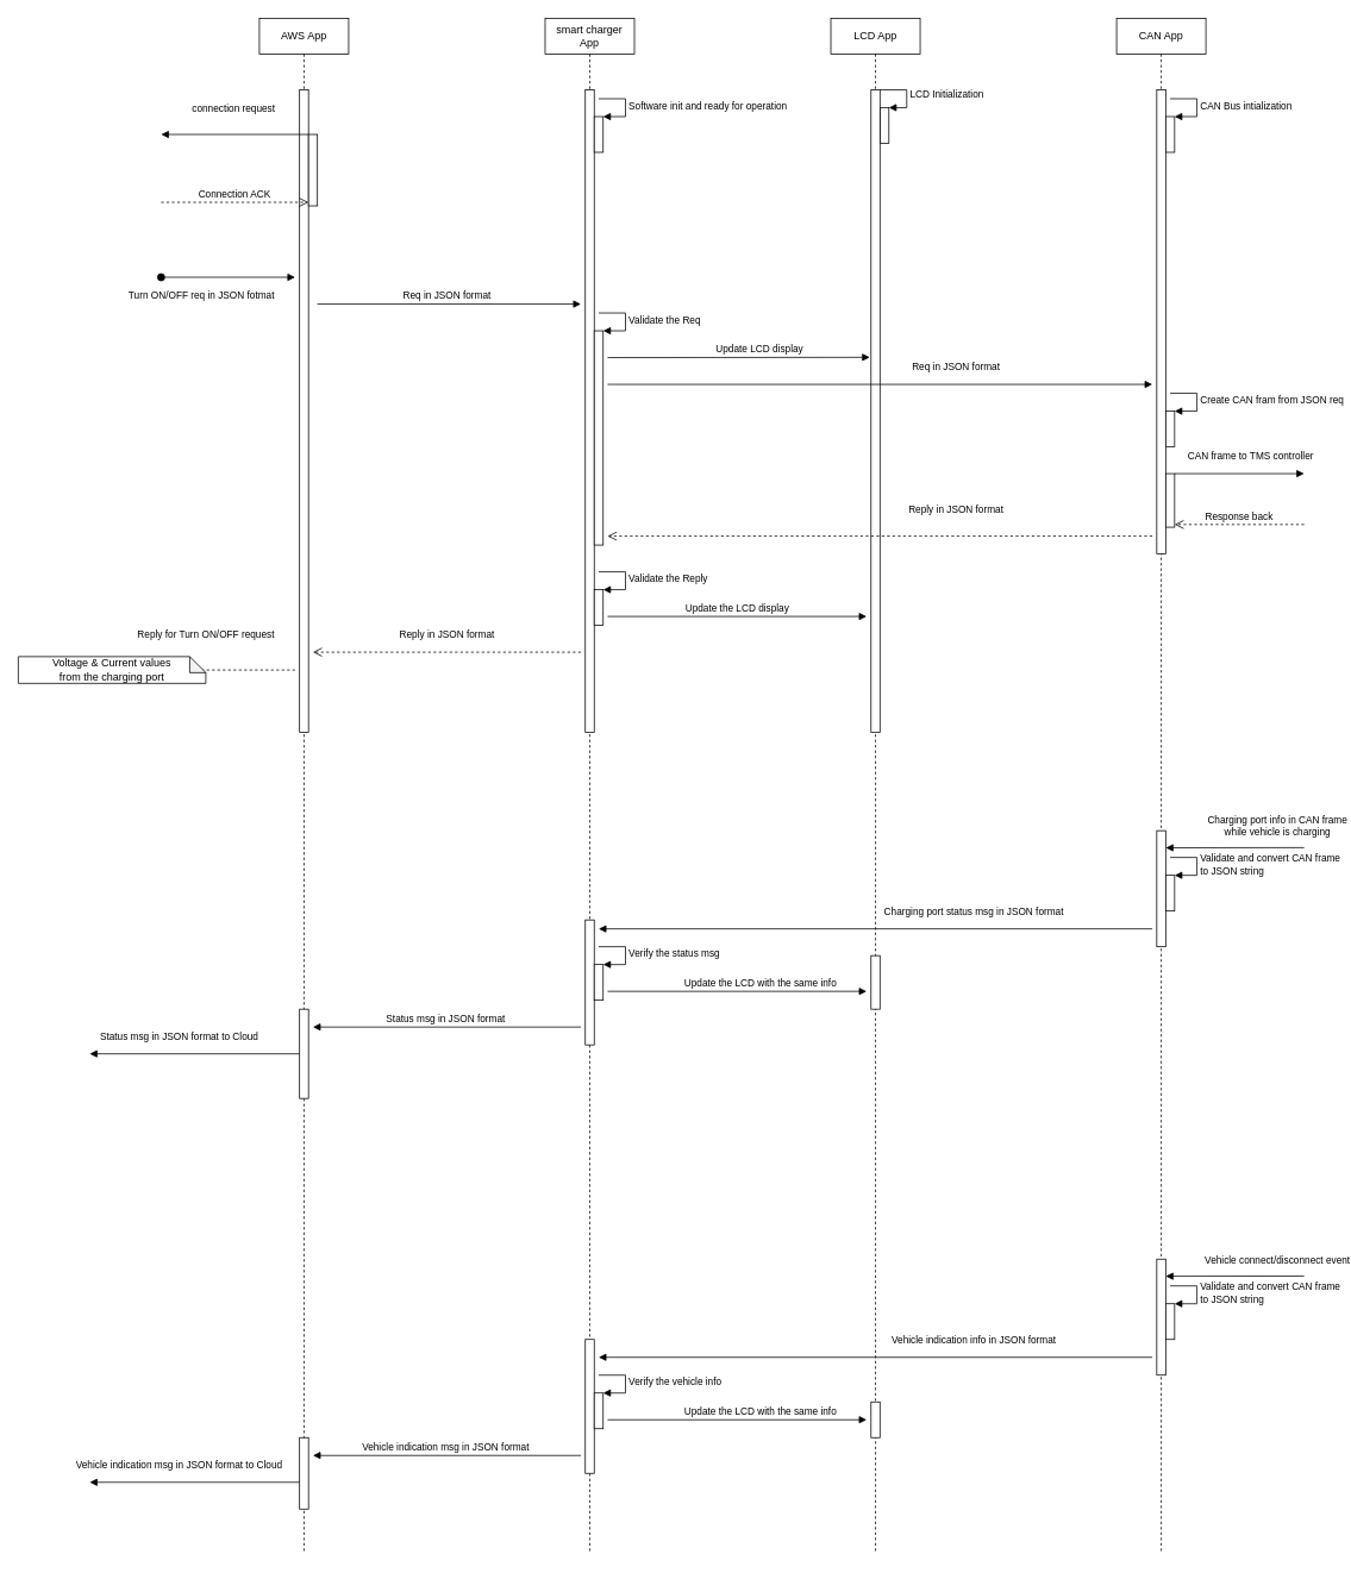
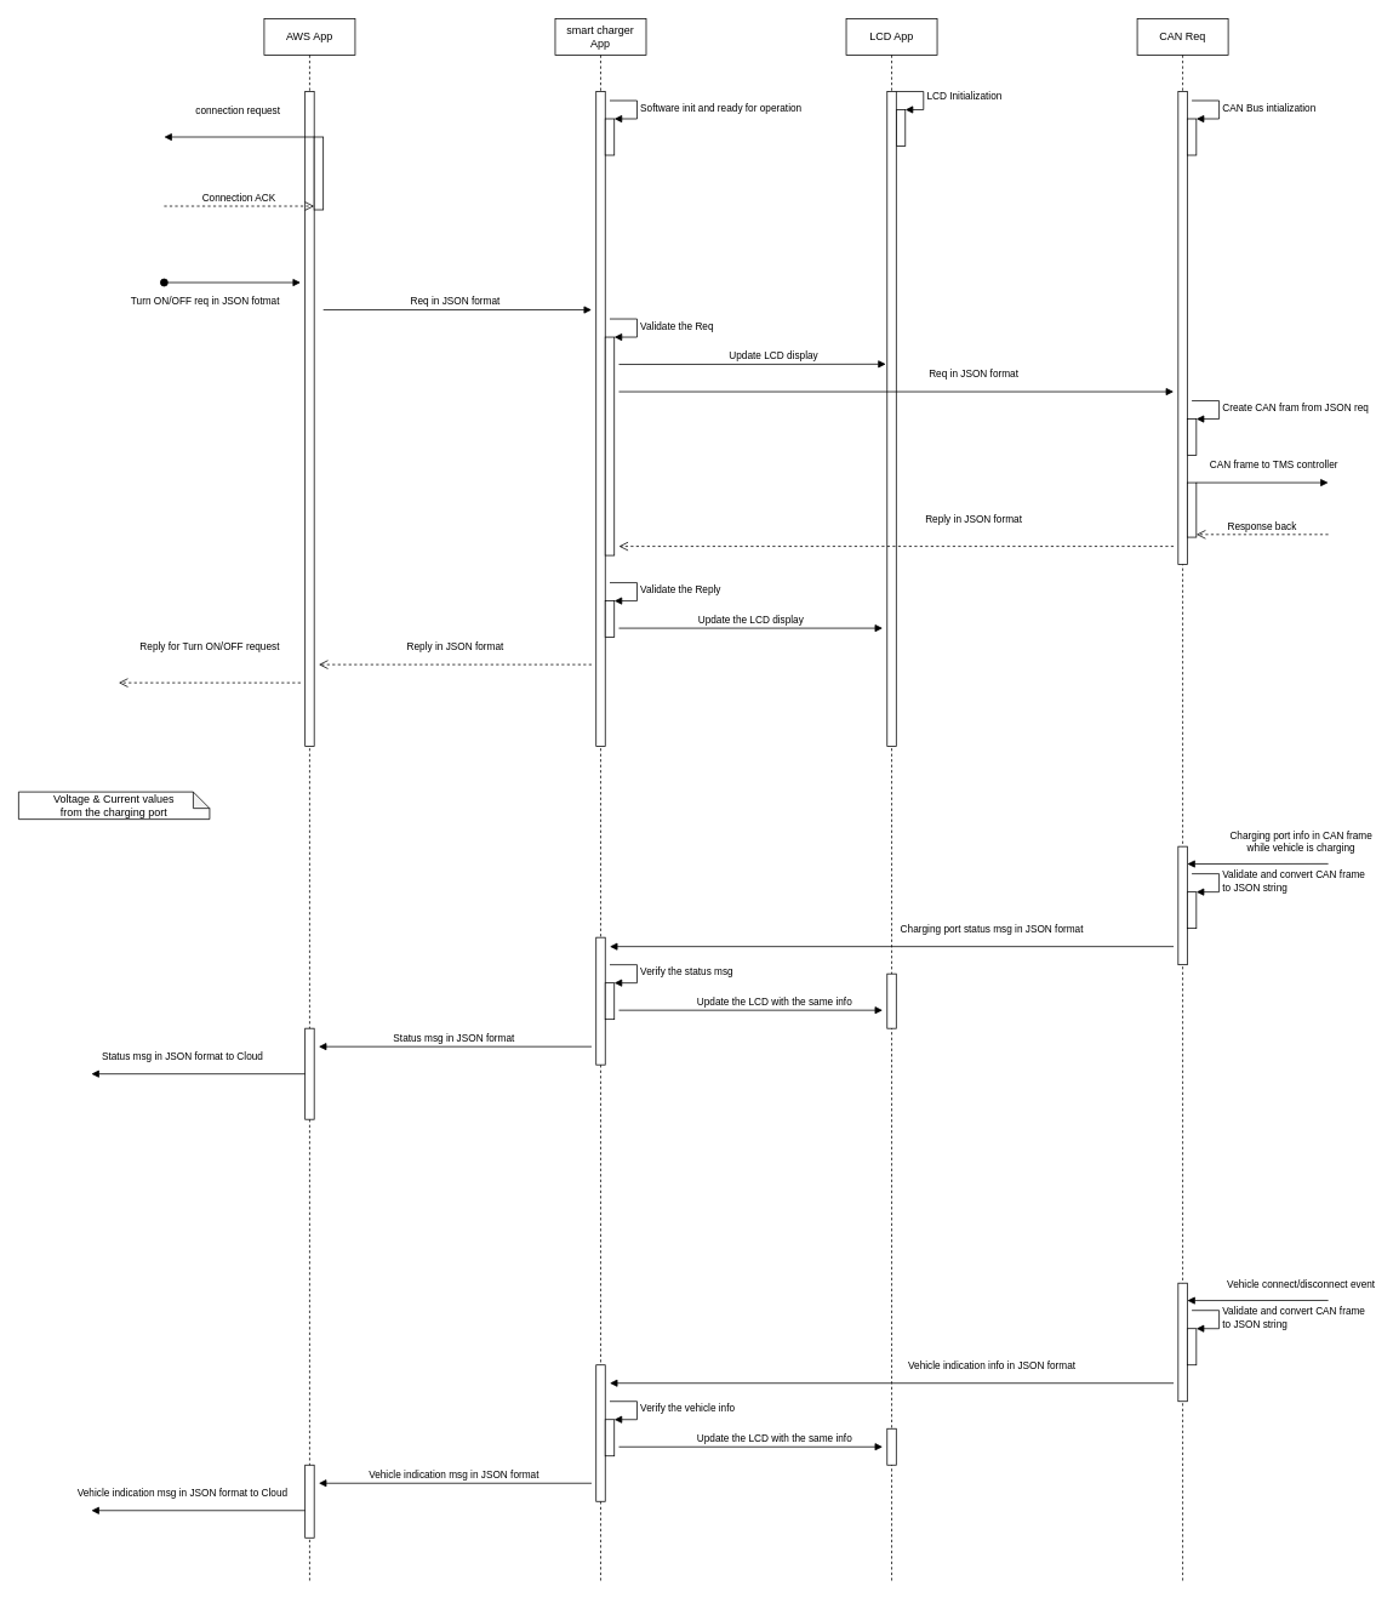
  <mxCell id="0" />
  <mxCell id="1" parent="0" />
  <mxCell id="2" value="AWS App" style="shape=umlLifeline;perimeter=lifelinePerimeter;whiteSpace=wrap;html=1;container=1;collapsible=0;recursiveResize=0;outlineConnect=0;" vertex="1" parent="1"><mxGeometry x="290" y="20" width="100" height="1720" as="geometry" /></mxCell>
  <mxCell id="3" value="" style="html=1;points=[];perimeter=orthogonalPerimeter;" vertex="1" parent="2"><mxGeometry x="45" y="80" width="10" height="720" as="geometry" /></mxCell>
  <mxCell id="4" value="Turn ON/OFF req in JSON fotmat" style="html=1;verticalAlign=bottom;startArrow=oval;endArrow=block;startSize=8;rounded=0;" edge="1" parent="2"><mxGeometry x="-0.394" y="-30" relative="1" as="geometry"><mxPoint x="-110" y="290" as="sourcePoint" /><mxPoint x="40" y="290" as="targetPoint" /><mxPoint as="offset" /></mxGeometry></mxCell>
  <mxCell id="5" value="" style="html=1;points=[];perimeter=orthogonalPerimeter;" vertex="1" parent="2"><mxGeometry x="55" y="130" width="10" height="80" as="geometry" /></mxCell>
  <mxCell id="6" value="Req in JSON format" style="html=1;verticalAlign=bottom;endArrow=block;rounded=0;" edge="1" parent="2"><mxGeometry x="-0.017" width="80" relative="1" as="geometry"><mxPoint x="65" y="320" as="sourcePoint" /><mxPoint x="360" y="320" as="targetPoint" /><mxPoint as="offset" /></mxGeometry></mxCell>
  <mxCell id="7" value="" style="html=1;points=[];perimeter=orthogonalPerimeter;" vertex="1" parent="2"><mxGeometry x="45" y="1110" width="10" height="100" as="geometry" /></mxCell>
  <mxCell id="8" value="Status msg in JSON format to Cloud" style="html=1;verticalAlign=bottom;endArrow=block;rounded=0;" edge="1" parent="2"><mxGeometry x="0.149" y="-10" width="80" relative="1" as="geometry"><mxPoint x="45" y="1160" as="sourcePoint" /><mxPoint x="-190" y="1160" as="targetPoint" /><mxPoint as="offset" /></mxGeometry></mxCell>
  <mxCell id="9" value="smart charger App" style="shape=umlLifeline;perimeter=lifelinePerimeter;whiteSpace=wrap;html=1;container=1;collapsible=0;recursiveResize=0;outlineConnect=0;" vertex="1" parent="1"><mxGeometry x="610" y="20" width="100" height="1720" as="geometry" /></mxCell>
  <mxCell id="10" value="" style="html=1;points=[];perimeter=orthogonalPerimeter;" vertex="1" parent="9"><mxGeometry x="45" y="80" width="10" height="720" as="geometry" /></mxCell>
  <mxCell id="11" value="" style="html=1;points=[];perimeter=orthogonalPerimeter;" vertex="1" parent="9"><mxGeometry x="55" y="110" width="10" height="40" as="geometry" /></mxCell>
  <mxCell id="12" value="Software init and ready for operation" style="edgeStyle=orthogonalEdgeStyle;html=1;align=left;spacingLeft=2;endArrow=block;rounded=0;entryX=1;entryY=0;" edge="1" target="11" parent="9"><mxGeometry relative="1" as="geometry"><mxPoint x="60" y="90" as="sourcePoint" /><Array as="points"><mxPoint x="90" y="90" /></Array></mxGeometry></mxCell>
  <mxCell id="13" value="" style="html=1;points=[];perimeter=orthogonalPerimeter;" vertex="1" parent="9"><mxGeometry x="55" y="350" width="10" height="240" as="geometry" /></mxCell>
  <mxCell id="14" value="Validate the Req" style="edgeStyle=orthogonalEdgeStyle;html=1;align=left;spacingLeft=2;endArrow=block;rounded=0;entryX=1;entryY=0;" edge="1" target="13" parent="9"><mxGeometry relative="1" as="geometry"><mxPoint x="60" y="330" as="sourcePoint" /><Array as="points"><mxPoint x="90" y="330" /></Array></mxGeometry></mxCell>
  <mxCell id="15" value="Update LCD display" style="html=1;verticalAlign=bottom;endArrow=block;rounded=0;entryX=-0.14;entryY=0.284;entryDx=0;entryDy=0;entryPerimeter=0;" edge="1" parent="9"><mxGeometry x="0.158" width="80" relative="1" as="geometry"><mxPoint x="70" y="380" as="sourcePoint" /><mxPoint x="363.6" y="379.68" as="targetPoint" /><mxPoint as="offset" /></mxGeometry></mxCell>
  <mxCell id="16" value="" style="html=1;points=[];perimeter=orthogonalPerimeter;" vertex="1" parent="9"><mxGeometry x="55" y="640" width="10" height="40" as="geometry" /></mxCell>
  <mxCell id="17" value="Validate the Reply" style="edgeStyle=orthogonalEdgeStyle;html=1;align=left;spacingLeft=2;endArrow=block;rounded=0;entryX=1;entryY=0;" edge="1" target="16" parent="9"><mxGeometry relative="1" as="geometry"><mxPoint x="60" y="620" as="sourcePoint" /><Array as="points"><mxPoint x="90" y="620" /></Array></mxGeometry></mxCell>
  <mxCell id="18" value="Update the LCD display" style="html=1;verticalAlign=bottom;endArrow=block;rounded=0;" edge="1" parent="9"><mxGeometry width="80" relative="1" as="geometry"><mxPoint x="70" y="670" as="sourcePoint" /><mxPoint x="360" y="670" as="targetPoint" /></mxGeometry></mxCell>
  <mxCell id="19" value="Reply in JSON format" style="html=1;verticalAlign=bottom;endArrow=open;dashed=1;endSize=8;rounded=0;" edge="1" parent="9"><mxGeometry y="-10" relative="1" as="geometry"><mxPoint x="40" y="710" as="sourcePoint" /><mxPoint x="-260" y="710" as="targetPoint" /><mxPoint as="offset" /></mxGeometry></mxCell>
  <mxCell id="20" value="" style="html=1;points=[];perimeter=orthogonalPerimeter;" vertex="1" parent="9"><mxGeometry x="45" y="1010" width="10" height="140" as="geometry" /></mxCell>
  <mxCell id="21" value="" style="html=1;points=[];perimeter=orthogonalPerimeter;" vertex="1" parent="9"><mxGeometry x="55" y="1060" width="10" height="40" as="geometry" /></mxCell>
  <mxCell id="22" value="Verify the status msg" style="edgeStyle=orthogonalEdgeStyle;html=1;align=left;spacingLeft=2;endArrow=block;rounded=0;entryX=1;entryY=0;" edge="1" target="21" parent="9"><mxGeometry relative="1" as="geometry"><mxPoint x="60" y="1040" as="sourcePoint" /><Array as="points"><mxPoint x="90" y="1040" /></Array></mxGeometry></mxCell>
  <mxCell id="23" value="LCD App" style="shape=umlLifeline;perimeter=lifelinePerimeter;whiteSpace=wrap;html=1;container=1;collapsible=0;recursiveResize=0;outlineConnect=0;" vertex="1" parent="1"><mxGeometry x="930" y="20" width="100" height="1720" as="geometry" /></mxCell>
  <mxCell id="24" value="" style="html=1;points=[];perimeter=orthogonalPerimeter;" vertex="1" parent="23"><mxGeometry x="55" y="100" width="10" height="40" as="geometry" /></mxCell>
  <mxCell id="25" value="LCD Initialization" style="edgeStyle=orthogonalEdgeStyle;html=1;align=left;spacingLeft=2;endArrow=block;rounded=0;entryX=1;entryY=0;" edge="1" target="24" parent="23"><mxGeometry relative="1" as="geometry"><mxPoint x="55" y="80" as="sourcePoint" /><Array as="points"><mxPoint x="85" y="80" /></Array></mxGeometry></mxCell>
  <mxCell id="26" value="" style="html=1;points=[];perimeter=orthogonalPerimeter;" vertex="1" parent="23"><mxGeometry x="45" y="80" width="10" height="720" as="geometry" /></mxCell>
  <mxCell id="27" value="" style="html=1;points=[];perimeter=orthogonalPerimeter;" vertex="1" parent="23"><mxGeometry x="45" y="1050" width="10" height="60" as="geometry" /></mxCell>
- <mxCell id="28" value="CAN App" style="shape=umlLifeline;perimeter=lifelinePerimeter;whiteSpace=wrap;html=1;container=1;collapsible=0;recursiveResize=0;outlineConnect=0;" vertex="1" parent="1"><mxGeometry x="1250" y="20" width="100" height="1720" as="geometry" /></mxCell>
+ <mxCell id="28" value="CAN Req" style="shape=umlLifeline;perimeter=lifelinePerimeter;whiteSpace=wrap;html=1;container=1;collapsible=0;recursiveResize=0;outlineConnect=0;" vertex="1" parent="1"><mxGeometry x="1250" y="20" width="100" height="1720" as="geometry" /></mxCell>
  <mxCell id="29" value="" style="html=1;points=[];perimeter=orthogonalPerimeter;" vertex="1" parent="28"><mxGeometry x="45" y="80" width="10" height="520" as="geometry" /></mxCell>
  <mxCell id="30" value="" style="html=1;points=[];perimeter=orthogonalPerimeter;" vertex="1" parent="28"><mxGeometry x="55" y="110" width="10" height="40" as="geometry" /></mxCell>
  <mxCell id="31" value="CAN Bus intialization" style="edgeStyle=orthogonalEdgeStyle;html=1;align=left;spacingLeft=2;endArrow=block;rounded=0;entryX=1;entryY=0;" edge="1" target="30" parent="28"><mxGeometry relative="1" as="geometry"><mxPoint x="60" y="90" as="sourcePoint" /><Array as="points"><mxPoint x="90" y="90" /></Array></mxGeometry></mxCell>
  <mxCell id="32" value="" style="html=1;points=[];perimeter=orthogonalPerimeter;" vertex="1" parent="28"><mxGeometry x="55" y="440" width="10" height="40" as="geometry" /></mxCell>
  <mxCell id="33" value="Create CAN fram from JSON req" style="edgeStyle=orthogonalEdgeStyle;html=1;align=left;spacingLeft=2;endArrow=block;rounded=0;entryX=1;entryY=0;" edge="1" target="32" parent="28"><mxGeometry relative="1" as="geometry"><mxPoint x="60" y="420" as="sourcePoint" /><Array as="points"><mxPoint x="90" y="420" /></Array></mxGeometry></mxCell>
  <mxCell id="34" value="" style="html=1;points=[];perimeter=orthogonalPerimeter;" vertex="1" parent="28"><mxGeometry x="55" y="510" width="10" height="60" as="geometry" /></mxCell>
  <mxCell id="35" value="CAN frame to TMS controller" style="html=1;verticalAlign=bottom;endArrow=block;entryX=1;entryY=0;rounded=0;exitX=1;exitY=0;exitDx=0;exitDy=0;" edge="1" parent="28" source="34"><mxGeometry x="0.172" y="10" relative="1" as="geometry"><mxPoint x="210" y="510" as="targetPoint" /><mxPoint as="offset" /></mxGeometry></mxCell>
  <mxCell id="36" value="Response back" style="html=1;verticalAlign=bottom;endArrow=open;dashed=1;endSize=8;exitX=1;exitY=0.95;rounded=0;entryX=1;entryY=0.95;entryDx=0;entryDy=0;" edge="1" parent="28" target="34"><mxGeometry relative="1" as="geometry"><mxPoint x="210" y="567" as="sourcePoint" /></mxGeometry></mxCell>
  <mxCell id="37" value="" style="html=1;points=[];perimeter=orthogonalPerimeter;" vertex="1" parent="28"><mxGeometry x="45" y="910" width="10" height="130" as="geometry" /></mxCell>
  <mxCell id="38" value="Charging port info in CAN frame&lt;br&gt;while vehicle is charging" style="html=1;verticalAlign=bottom;endArrow=block;rounded=0;" edge="1" parent="28"><mxGeometry x="-0.613" y="-9" width="80" relative="1" as="geometry"><mxPoint x="210" y="929" as="sourcePoint" /><mxPoint x="55" y="929.17" as="targetPoint" /><mxPoint as="offset" /></mxGeometry></mxCell>
  <mxCell id="39" value="" style="html=1;points=[];perimeter=orthogonalPerimeter;" vertex="1" parent="28"><mxGeometry x="55" y="960" width="10" height="40" as="geometry" /></mxCell>
  <mxCell id="40" value="Validate and convert CAN frame &lt;br&gt;to JSON string" style="edgeStyle=orthogonalEdgeStyle;html=1;align=left;spacingLeft=2;endArrow=block;rounded=0;entryX=1;entryY=0;" edge="1" target="39" parent="28"><mxGeometry relative="1" as="geometry"><mxPoint x="60" y="940" as="sourcePoint" /><Array as="points"><mxPoint x="90" y="940" /></Array></mxGeometry></mxCell>
  <mxCell id="41" value="connection request" style="html=1;verticalAlign=bottom;endArrow=block;rounded=0;exitX=0;exitY=0;exitDx=0;exitDy=0;" edge="1" parent="1" source="5"><mxGeometry y="-20" relative="1" as="geometry"><mxPoint x="180" y="150" as="targetPoint" /><mxPoint x="-1" as="offset" /></mxGeometry></mxCell>
  <mxCell id="42" value="Connection ACK" style="html=1;verticalAlign=bottom;endArrow=open;dashed=1;endSize=8;rounded=0;entryX=0;entryY=0.95;entryDx=0;entryDy=0;" edge="1" parent="1" target="5"><mxGeometry relative="1" as="geometry"><mxPoint x="180" y="226" as="sourcePoint" /><mxPoint x="-1" as="offset" /></mxGeometry></mxCell>
  <mxCell id="43" value="Req in JSON format" style="html=1;verticalAlign=bottom;endArrow=block;rounded=0;" edge="1" parent="1"><mxGeometry x="0.279" y="10" width="80" relative="1" as="geometry"><mxPoint x="680" y="430" as="sourcePoint" /><mxPoint x="1290" y="430" as="targetPoint" /><mxPoint as="offset" /></mxGeometry></mxCell>
  <mxCell id="44" value="Reply in JSON format" style="html=1;verticalAlign=bottom;endArrow=open;dashed=1;endSize=8;rounded=0;" edge="1" parent="1"><mxGeometry x="-0.279" y="-20" relative="1" as="geometry"><mxPoint x="1290" y="600" as="sourcePoint" /><mxPoint x="680" y="600" as="targetPoint" /><mxPoint as="offset" /></mxGeometry></mxCell>
  <mxCell id="45" value="Reply for Turn ON/OFF request" style="html=1;verticalAlign=bottom;endArrow=open;dashed=1;endSize=8;rounded=0;" edge="1" parent="1"><mxGeometry y="-30" relative="1" as="geometry"><mxPoint x="330" y="750" as="sourcePoint" /><mxPoint x="130" y="750" as="targetPoint" /><mxPoint as="offset" /></mxGeometry></mxCell>
- <mxCell id="46" value="Voltage &amp;amp; Current values&lt;br&gt;from the charging port" style="shape=note;whiteSpace=wrap;html=1;backgroundOutline=1;darkOpacity=0.05;size=18;" vertex="1" parent="1"><mxGeometry x="20" y="735" width="210" height="30" as="geometry" /></mxCell>
+ <mxCell id="46" value="Voltage &amp;amp; Current values&lt;br&gt;from the charging port" style="shape=note;whiteSpace=wrap;html=1;backgroundOutline=1;darkOpacity=0.05;size=18;" vertex="1" parent="1"><mxGeometry x="20" y="870" width="210" height="30" as="geometry" /></mxCell>
  <mxCell id="47" value="Charging port status msg in JSON format" style="html=1;verticalAlign=bottom;endArrow=block;rounded=0;" edge="1" parent="1"><mxGeometry x="-0.355" y="-10" width="80" relative="1" as="geometry"><mxPoint x="1290" y="1040" as="sourcePoint" /><mxPoint x="670" y="1040" as="targetPoint" /><mxPoint as="offset" /></mxGeometry></mxCell>
  <mxCell id="48" value="Update the LCD with the same info" style="html=1;verticalAlign=bottom;endArrow=block;rounded=0;" edge="1" parent="1"><mxGeometry x="0.172" width="80" relative="1" as="geometry"><mxPoint x="680" y="1110" as="sourcePoint" /><mxPoint x="970" y="1110" as="targetPoint" /><mxPoint x="1" as="offset" /></mxGeometry></mxCell>
  <mxCell id="49" value="Status msg in JSON format&amp;nbsp;" style="html=1;verticalAlign=bottom;endArrow=block;rounded=0;" edge="1" parent="1"><mxGeometry width="80" relative="1" as="geometry"><mxPoint x="650" y="1150" as="sourcePoint" /><mxPoint x="350" y="1150" as="targetPoint" /></mxGeometry></mxCell>
  <mxCell id="50" value="" style="html=1;points=[];perimeter=orthogonalPerimeter;" vertex="1" parent="1"><mxGeometry x="335" y="1610" width="10" height="80" as="geometry" /></mxCell>
  <mxCell id="51" value="Vehicle indication msg in JSON format to Cloud" style="html=1;verticalAlign=bottom;endArrow=block;rounded=0;" edge="1" parent="1"><mxGeometry x="0.149" y="-10" width="80" relative="1" as="geometry"><mxPoint x="335" y="1660" as="sourcePoint" /><mxPoint x="100" y="1660" as="targetPoint" /><mxPoint as="offset" /></mxGeometry></mxCell>
  <mxCell id="52" value="" style="html=1;points=[];perimeter=orthogonalPerimeter;" vertex="1" parent="1"><mxGeometry x="655" y="1500" width="10" height="150" as="geometry" /></mxCell>
  <mxCell id="53" value="" style="html=1;points=[];perimeter=orthogonalPerimeter;" vertex="1" parent="1"><mxGeometry x="665" y="1560" width="10" height="40" as="geometry" /></mxCell>
  <mxCell id="54" value="Verify the vehicle info" style="edgeStyle=orthogonalEdgeStyle;html=1;align=left;spacingLeft=2;endArrow=block;rounded=0;entryX=1;entryY=0;" edge="1" parent="1" target="53"><mxGeometry relative="1" as="geometry"><mxPoint x="670" y="1540" as="sourcePoint" /><Array as="points"><mxPoint x="700" y="1540" /></Array></mxGeometry></mxCell>
  <mxCell id="55" value="" style="html=1;points=[];perimeter=orthogonalPerimeter;" vertex="1" parent="1"><mxGeometry x="975" y="1570" width="10" height="40" as="geometry" /></mxCell>
  <mxCell id="56" value="" style="html=1;points=[];perimeter=orthogonalPerimeter;" vertex="1" parent="1"><mxGeometry x="1295" y="1410" width="10" height="130" as="geometry" /></mxCell>
  <mxCell id="57" value="Vehicle connect/disconnect event" style="html=1;verticalAlign=bottom;endArrow=block;rounded=0;" edge="1" parent="1"><mxGeometry x="-0.613" y="-9" width="80" relative="1" as="geometry"><mxPoint x="1460" y="1429" as="sourcePoint" /><mxPoint x="1305" y="1429.17" as="targetPoint" /><mxPoint as="offset" /></mxGeometry></mxCell>
  <mxCell id="58" value="" style="html=1;points=[];perimeter=orthogonalPerimeter;" vertex="1" parent="1"><mxGeometry x="1305" y="1460" width="10" height="40" as="geometry" /></mxCell>
  <mxCell id="59" value="Validate and convert CAN frame &lt;br&gt;to JSON string" style="edgeStyle=orthogonalEdgeStyle;html=1;align=left;spacingLeft=2;endArrow=block;rounded=0;entryX=1;entryY=0;" edge="1" parent="1" target="58"><mxGeometry relative="1" as="geometry"><mxPoint x="1310" y="1440" as="sourcePoint" /><Array as="points"><mxPoint x="1340" y="1440" /></Array></mxGeometry></mxCell>
  <mxCell id="60" value="Vehicle indication info in JSON format" style="html=1;verticalAlign=bottom;endArrow=block;rounded=0;" edge="1" parent="1"><mxGeometry x="-0.355" y="-10" width="80" relative="1" as="geometry"><mxPoint x="1290" y="1520" as="sourcePoint" /><mxPoint x="670" y="1520" as="targetPoint" /><mxPoint as="offset" /></mxGeometry></mxCell>
  <mxCell id="61" value="Update the LCD with the same info" style="html=1;verticalAlign=bottom;endArrow=block;rounded=0;" edge="1" parent="1"><mxGeometry x="0.172" width="80" relative="1" as="geometry"><mxPoint x="680" y="1590" as="sourcePoint" /><mxPoint x="970" y="1590" as="targetPoint" /><mxPoint x="1" as="offset" /></mxGeometry></mxCell>
  <mxCell id="62" value="Vehicle indication msg in JSON format&amp;nbsp;" style="html=1;verticalAlign=bottom;endArrow=block;rounded=0;" edge="1" parent="1"><mxGeometry width="80" relative="1" as="geometry"><mxPoint x="650" y="1630" as="sourcePoint" /><mxPoint x="350" y="1630" as="targetPoint" /></mxGeometry></mxCell>
